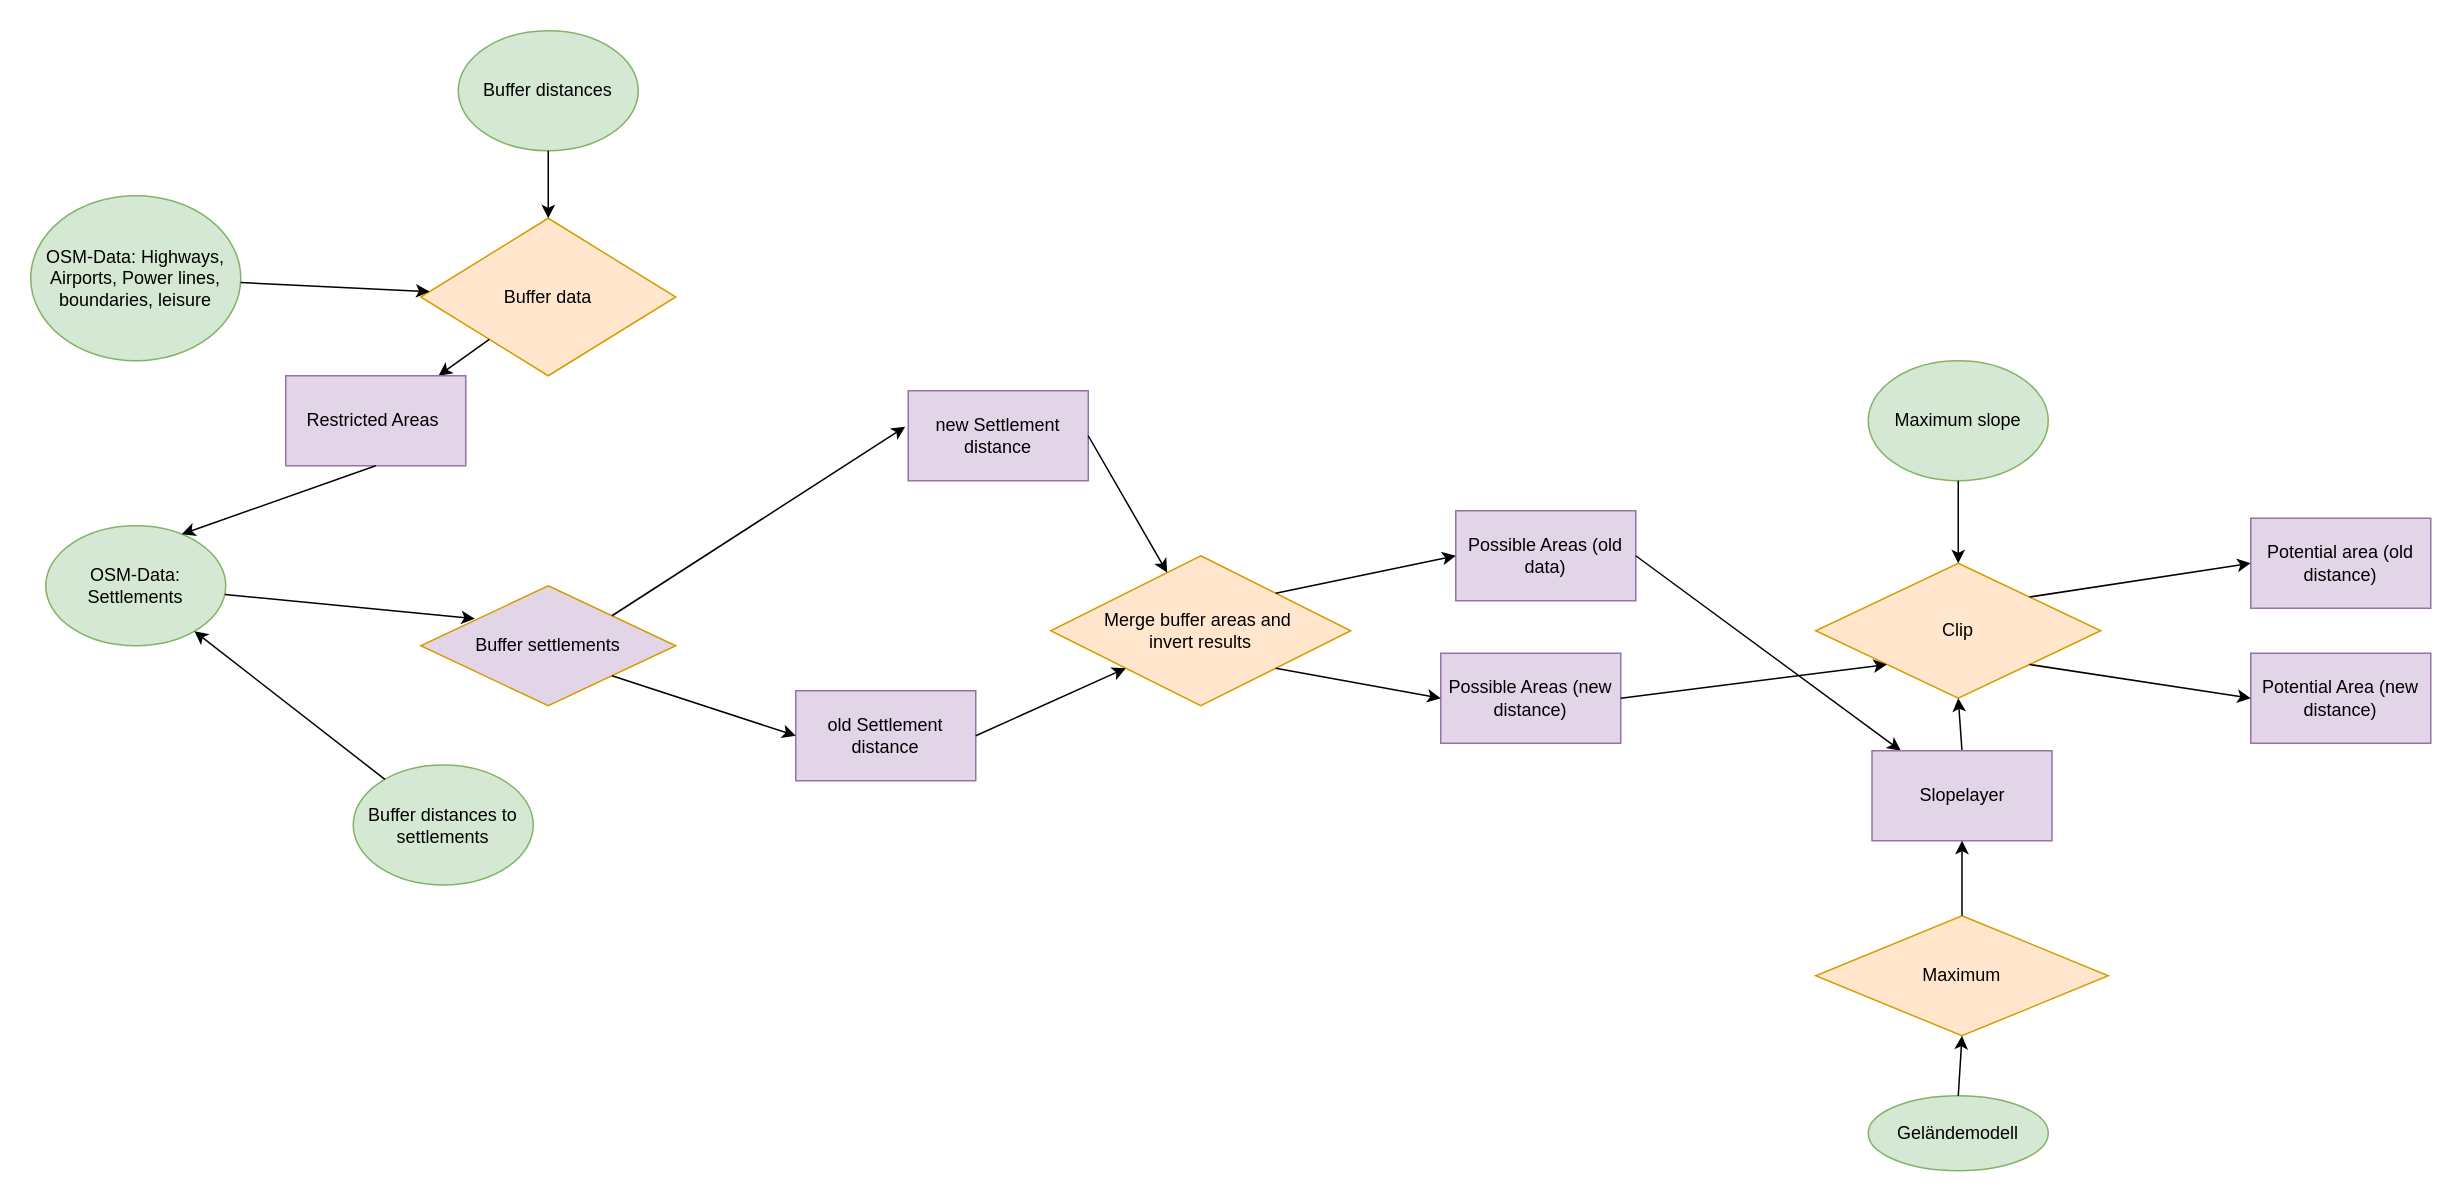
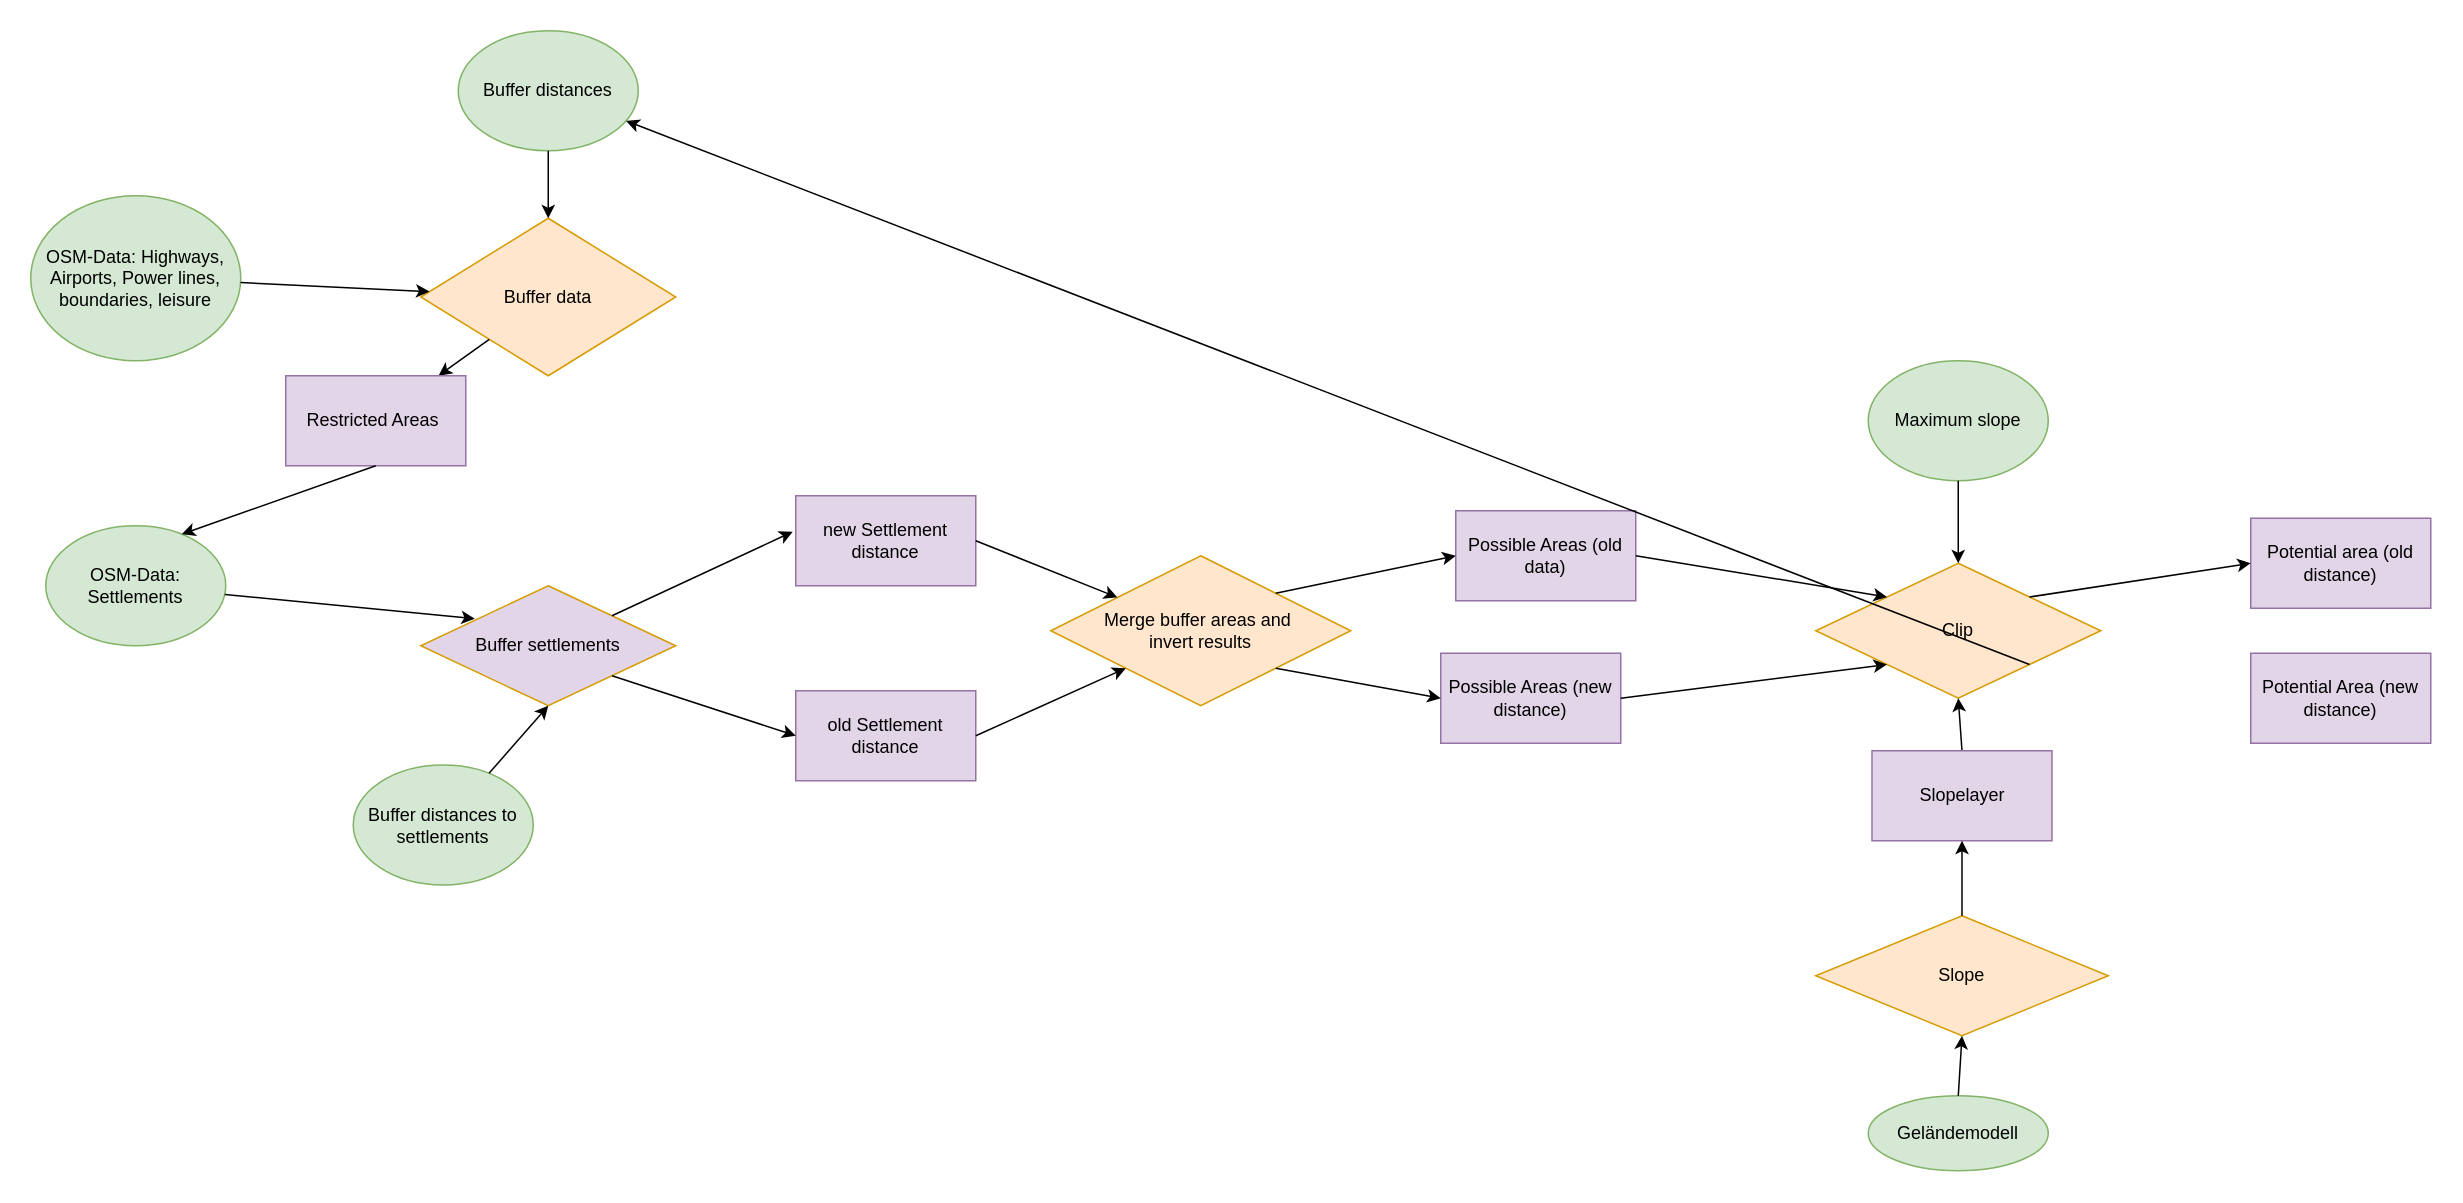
  <mxCell id="0" />
  <mxCell id="1" parent="0" />
  <mxCell id="2" value="Geländemodell" parent="1" style="ellipse;whiteSpace=wrap;html=1;fillColor=#d5e8d4;strokeColor=#82b366;" vertex="1"><mxGeometry x="1245" y="730" as="geometry" width="120" height="50" /></mxCell>
  <mxCell id="3" value="OSM-Data: Highways, Airports, Power lines, boundaries, leisure" parent="1" style="ellipse;whiteSpace=wrap;html=1;fillColor=#d5e8d4;strokeColor=#82b366;" vertex="1"><mxGeometry as="geometry" x="20" y="130" width="140" height="110" /></mxCell>
  <mxCell id="4" value="OSM-Data: Settlements" parent="1" style="ellipse;whiteSpace=wrap;html=1;fillColor=#d5e8d4;strokeColor=#82b366;" vertex="1"><mxGeometry as="geometry" x="30" y="350" width="120" height="80" /></mxCell>
  <mxCell id="5" value="Buffer distances" parent="1" style="ellipse;whiteSpace=wrap;html=1;fillColor=#d5e8d4;strokeColor=#82b366;" vertex="1"><mxGeometry as="geometry" x="305" y="20" width="120" height="80" /></mxCell>
  <mxCell id="6" value="Buffer data" parent="1" style="rhombus;whiteSpace=wrap;html=1;fillColor=#ffe6cc;strokeColor=#d79b00;" vertex="1"><mxGeometry as="geometry" x="280" y="145" width="170" height="105" /></mxCell>
  <mxCell id="7" value="" parent="1" style="endArrow=classic;html=1;" edge="1" source="3" target="6"><mxGeometry as="geometry" width="50" height="50" relative="1"><mxPoint as="sourcePoint" x="20" y="510" /><mxPoint as="targetPoint" x="70" y="460" /></mxGeometry></mxCell>
  <mxCell id="8" value="" parent="1" style="endArrow=classic;html=1;" edge="1" source="5" target="6"><mxGeometry as="geometry" width="50" height="50" relative="1"><mxPoint as="sourcePoint" x="20" y="510" /><mxPoint as="targetPoint" x="70" y="460" /></mxGeometry></mxCell>
  <mxCell id="9" value="Buffer distances to settlements" parent="1" style="ellipse;whiteSpace=wrap;html=1;fillColor=#d5e8d4;strokeColor=#82b366;" vertex="1"><mxGeometry x="235" y="509.5" as="geometry" width="120" height="80" /></mxCell>
  <mxCell id="10" value="Buffer settlements" parent="1" style="rhombus;whiteSpace=wrap;html=1;fillColor=#e1d5e7;strokeColor=#d79b00;" vertex="1"><mxGeometry as="geometry" x="280" y="390" width="170" height="80" /></mxCell>
  <mxCell id="11" value="" parent="1" style="endArrow=classic;html=1;entryX=0.212;entryY=0.275;entryDx=0;entryDy=0;entryPerimeter=0;" edge="1" source="4" target="10"><mxGeometry as="geometry" width="50" height="50" relative="1"><mxPoint as="sourcePoint" x="20" y="590" /><mxPoint as="targetPoint" x="70" y="540" /></mxGeometry></mxCell>
- <mxCell id="12" value="" parent="1" style="endArrow=classic;html=1;" edge="1" source="9" target="4"><mxGeometry as="geometry" width="50" height="50" relative="1"><mxPoint as="sourcePoint" x="20" y="590" /><mxPoint as="targetPoint" x="280" y="430" /></mxGeometry></mxCell>
+ <mxCell id="12" value="" parent="1" style="endArrow=classic;html=1;entryX=0.5;entryY=1;entryDx=0;entryDy=0;" edge="1" source="9" target="10"><mxGeometry as="geometry" width="50" height="50" relative="1"><mxPoint as="sourcePoint" x="20" y="590" /><mxPoint as="targetPoint" x="280" y="430" /></mxGeometry></mxCell>
  <mxCell id="13" value="Merge buffer areas and&amp;nbsp;&lt;br&gt;invert results" parent="1" style="rhombus;whiteSpace=wrap;html=1;fillColor=#ffe6cc;strokeColor=#d79b00;" vertex="1"><mxGeometry as="geometry" x="700" y="370" width="200" height="100" /></mxCell>
  <mxCell id="14" value="" parent="1" style="endArrow=classic;html=1;" edge="1" source="6" target="16"><mxGeometry as="geometry" width="50" height="50" relative="1"><mxPoint as="sourcePoint" x="20" y="590" /><mxPoint as="targetPoint" x="70" y="540" /></mxGeometry></mxCell>
  <mxCell id="15" value="" parent="1" style="endArrow=classic;html=1;exitX=1;exitY=0;exitDx=0;exitDy=0;entryX=-0.017;entryY=0.4;entryDx=0;entryDy=0;entryPerimeter=0;" edge="1" source="10" target="17"><mxGeometry as="geometry" width="50" height="50" relative="1"><mxPoint as="sourcePoint" x="20" y="590" /><mxPoint as="targetPoint" x="70" y="540" /></mxGeometry></mxCell>
  <mxCell id="16" value="Restricted Areas&amp;nbsp;" parent="1" style="rounded=0;whiteSpace=wrap;html=1;fillColor=#e1d5e7;strokeColor=#9673a6;" vertex="1"><mxGeometry as="geometry" x="190" y="250" width="120" height="60" /></mxCell>
- <mxCell id="17" value="new Settlement distance" parent="1" style="rounded=0;whiteSpace=wrap;html=1;fillColor=#e1d5e7;strokeColor=#9673a6;" vertex="1"><mxGeometry x="605" y="260" as="geometry" width="120" height="60" /></mxCell>
+ <mxCell id="17" value="new Settlement distance" parent="1" style="rounded=0;whiteSpace=wrap;html=1;fillColor=#e1d5e7;strokeColor=#9673a6;" vertex="1"><mxGeometry as="geometry" x="530" y="330" width="120" height="60" /></mxCell>
  <mxCell id="18" value="old Settlement distance" parent="1" style="rounded=0;whiteSpace=wrap;html=1;fillColor=#e1d5e7;strokeColor=#9673a6;" vertex="1"><mxGeometry x="530" y="460" as="geometry" width="120" height="60" /></mxCell>
  <mxCell id="19" value="" parent="1" style="endArrow=classic;html=1;entryX=0;entryY=0.5;entryDx=0;entryDy=0;exitX=1;exitY=1;exitDx=0;exitDy=0;" edge="1" source="10" target="18"><mxGeometry as="geometry" width="50" height="50" relative="1"><mxPoint as="sourcePoint" x="20" y="590" /><mxPoint as="targetPoint" x="70" y="540" /></mxGeometry></mxCell>
  <mxCell id="20" value="" parent="1" style="endArrow=classic;html=1;entryX=0.756;entryY=0.07;entryDx=0;entryDy=0;exitX=0.5;exitY=1;exitDx=0;exitDy=0;entryPerimeter=0;" edge="1" source="16" target="4"><mxGeometry as="geometry" width="50" height="50" relative="1"><mxPoint as="sourcePoint" x="20" y="590" /><mxPoint as="targetPoint" x="70" y="540" /></mxGeometry></mxCell>
  <mxCell id="21" value="" parent="1" style="endArrow=classic;html=1;exitX=1;exitY=0.5;exitDx=0;exitDy=0;" edge="1" source="17" target="13"><mxGeometry as="geometry" width="50" height="50" relative="1"><mxPoint as="sourcePoint" x="20" y="590" /><mxPoint as="targetPoint" x="70" y="540" /></mxGeometry></mxCell>
  <mxCell id="22" value="" parent="1" style="endArrow=classic;html=1;exitX=1;exitY=0.5;exitDx=0;exitDy=0;entryX=0;entryY=1;entryDx=0;entryDy=0;" edge="1" source="18" target="13"><mxGeometry as="geometry" width="50" height="50" relative="1"><mxPoint as="sourcePoint" x="20" y="590" /><mxPoint as="targetPoint" x="70" y="540" /></mxGeometry></mxCell>
  <mxCell id="23" value="Possible Areas (old data)" parent="1" style="rounded=0;whiteSpace=wrap;html=1;fillColor=#e1d5e7;strokeColor=#9673a6;" vertex="1"><mxGeometry as="geometry" x="970" y="340" width="120" height="60" /></mxCell>
  <mxCell id="24" value="Possible Areas (new distance)" parent="1" style="rounded=0;whiteSpace=wrap;html=1;fillColor=#e1d5e7;strokeColor=#9673a6;" vertex="1"><mxGeometry x="960" y="435" as="geometry" width="120" height="60" /></mxCell>
  <mxCell id="25" value="" parent="1" style="endArrow=classic;html=1;entryX=0;entryY=0.5;entryDx=0;entryDy=0;exitX=1;exitY=1;exitDx=0;exitDy=0;" edge="1" source="13" target="24"><mxGeometry as="geometry" width="50" height="50" relative="1"><mxPoint as="sourcePoint" x="550" y="800" /><mxPoint as="targetPoint" x="600" y="750" /></mxGeometry></mxCell>
  <mxCell id="26" value="" parent="1" style="endArrow=classic;html=1;entryX=0;entryY=0.5;entryDx=0;entryDy=0;exitX=1;exitY=0;exitDx=0;exitDy=0;" edge="1" source="13" target="23"><mxGeometry as="geometry" width="50" height="50" relative="1"><mxPoint as="sourcePoint" x="550" y="800" /><mxPoint as="targetPoint" x="600" y="750" /></mxGeometry></mxCell>
  <mxCell id="27" value="Clip" parent="1" style="rhombus;whiteSpace=wrap;html=1;fillColor=#ffe6cc;strokeColor=#d79b00;" vertex="1"><mxGeometry as="geometry" x="1210" y="375" width="190" height="90" /></mxCell>
- <mxCell id="28" value="" parent="1" style="endArrow=classic;html=1;exitX=1;exitY=0.5;exitDx=0;exitDy=0;" edge="1" source="23" target="39"><mxGeometry as="geometry" width="50" height="50" relative="1"><mxPoint as="sourcePoint" x="550" y="800" /><mxPoint as="targetPoint" x="600" y="750" /></mxGeometry></mxCell>
+ <mxCell id="28" value="" parent="1" style="endArrow=classic;html=1;entryX=0;entryY=0;entryDx=0;entryDy=0;exitX=1;exitY=0.5;exitDx=0;exitDy=0;" edge="1" source="23" target="27"><mxGeometry as="geometry" width="50" height="50" relative="1"><mxPoint as="sourcePoint" x="550" y="800" /><mxPoint as="targetPoint" x="600" y="750" /></mxGeometry></mxCell>
  <mxCell id="29" value="" parent="1" style="endArrow=classic;html=1;exitX=1;exitY=0.5;exitDx=0;exitDy=0;entryX=0;entryY=1;entryDx=0;entryDy=0;" edge="1" source="24" target="27"><mxGeometry as="geometry" width="50" height="50" relative="1"><mxPoint as="sourcePoint" x="550" y="800" /><mxPoint as="targetPoint" x="600" y="750" /></mxGeometry></mxCell>
  <mxCell id="30" value="" parent="1" style="endArrow=classic;html=1;exitX=0.5;exitY=0;exitDx=0;exitDy=0;entryX=0.5;entryY=1;entryDx=0;entryDy=0;" edge="1" source="39" target="27"><mxGeometry as="geometry" width="50" height="50" relative="1"><mxPoint as="sourcePoint" x="630" y="690" /><mxPoint as="targetPoint" x="680" y="640" /></mxGeometry></mxCell>
  <mxCell id="31" value="Maximum slope" parent="1" style="ellipse;whiteSpace=wrap;html=1;fillColor=#d5e8d4;strokeColor=#82b366;" vertex="1"><mxGeometry as="geometry" x="1245" y="240" width="120" height="80" /></mxCell>
  <mxCell id="32" value="" parent="1" style="endArrow=classic;html=1;entryX=0.5;entryY=0;entryDx=0;entryDy=0;exitX=0.5;exitY=1;exitDx=0;exitDy=0;" edge="1" source="31" target="27"><mxGeometry as="geometry" width="50" height="50" relative="1"><mxPoint as="sourcePoint" x="630" y="690" /><mxPoint as="targetPoint" x="680" y="640" /></mxGeometry></mxCell>
  <mxCell id="33" value="Potential area (old distance)" parent="1" style="rounded=0;whiteSpace=wrap;html=1;fillColor=#e1d5e7;strokeColor=#9673a6;" vertex="1"><mxGeometry as="geometry" x="1500" y="345" width="120" height="60" /></mxCell>
  <mxCell id="34" value="Potential Area (new distance)" parent="1" style="rounded=0;whiteSpace=wrap;html=1;fillColor=#e1d5e7;strokeColor=#9673a6;" vertex="1"><mxGeometry as="geometry" x="1500" y="435" width="120" height="60" /></mxCell>
- <mxCell id="35" value="" parent="1" style="endArrow=classic;html=1;entryX=0;entryY=0.5;entryDx=0;entryDy=0;exitX=1;exitY=1;exitDx=0;exitDy=0;" edge="1" source="27" target="34"><mxGeometry as="geometry" width="50" height="50" relative="1"><mxPoint as="sourcePoint" x="930" y="690" /><mxPoint as="targetPoint" x="980" y="640" /></mxGeometry></mxCell>
+ <mxCell id="35" value="" parent="1" style="endArrow=classic;html=1;exitX=1;exitY=1;exitDx=0;exitDy=0;" edge="1" source="27" target="5"><mxGeometry as="geometry" width="50" height="50" relative="1"><mxPoint as="sourcePoint" x="930" y="690" /><mxPoint as="targetPoint" x="980" y="640" /></mxGeometry></mxCell>
  <mxCell id="36" value="" parent="1" style="endArrow=classic;html=1;entryX=0;entryY=0.5;entryDx=0;entryDy=0;exitX=1;exitY=0;exitDx=0;exitDy=0;" edge="1" source="27" target="33"><mxGeometry as="geometry" width="50" height="50" relative="1"><mxPoint as="sourcePoint" x="930" y="690" /><mxPoint as="targetPoint" x="980" y="640" /></mxGeometry></mxCell>
- <mxCell id="37" value="Maximum" parent="1" style="rhombus;whiteSpace=wrap;html=1;fillColor=#ffe6cc;strokeColor=#d79b00;" vertex="1"><mxGeometry as="geometry" x="1210" y="610" width="195" height="80" /></mxCell>
+ <mxCell id="37" value="Slope" parent="1" style="rhombus;whiteSpace=wrap;html=1;fillColor=#ffe6cc;strokeColor=#d79b00;" vertex="1"><mxGeometry as="geometry" x="1210" y="610" width="195" height="80" /></mxCell>
  <mxCell id="38" value="" parent="1" style="endArrow=classic;html=1;exitX=0.5;exitY=0;exitDx=0;exitDy=0;entryX=0.5;entryY=1;entryDx=0;entryDy=0;" edge="1" source="2" target="37"><mxGeometry as="geometry" width="50" height="50" relative="1"><mxPoint as="sourcePoint" x="1305" y="730" /><mxPoint as="targetPoint" x="1305" y="465" /></mxGeometry></mxCell>
  <mxCell id="39" value="Slopelayer" parent="1" style="rounded=0;whiteSpace=wrap;html=1;fillColor=#e1d5e7;strokeColor=#9673a6;" vertex="1"><mxGeometry as="geometry" x="1247.5" y="500" width="120" height="60" /></mxCell>
  <mxCell id="40" value="" parent="1" style="endArrow=classic;html=1;exitX=0.5;exitY=0;exitDx=0;exitDy=0;entryX=0.5;entryY=1;entryDx=0;entryDy=0;" edge="1" source="37" target="39"><mxGeometry as="geometry" width="50" height="50" relative="1"><mxPoint as="sourcePoint" x="1307.5" y="610" /><mxPoint as="targetPoint" x="1305" y="465" /></mxGeometry></mxCell>
